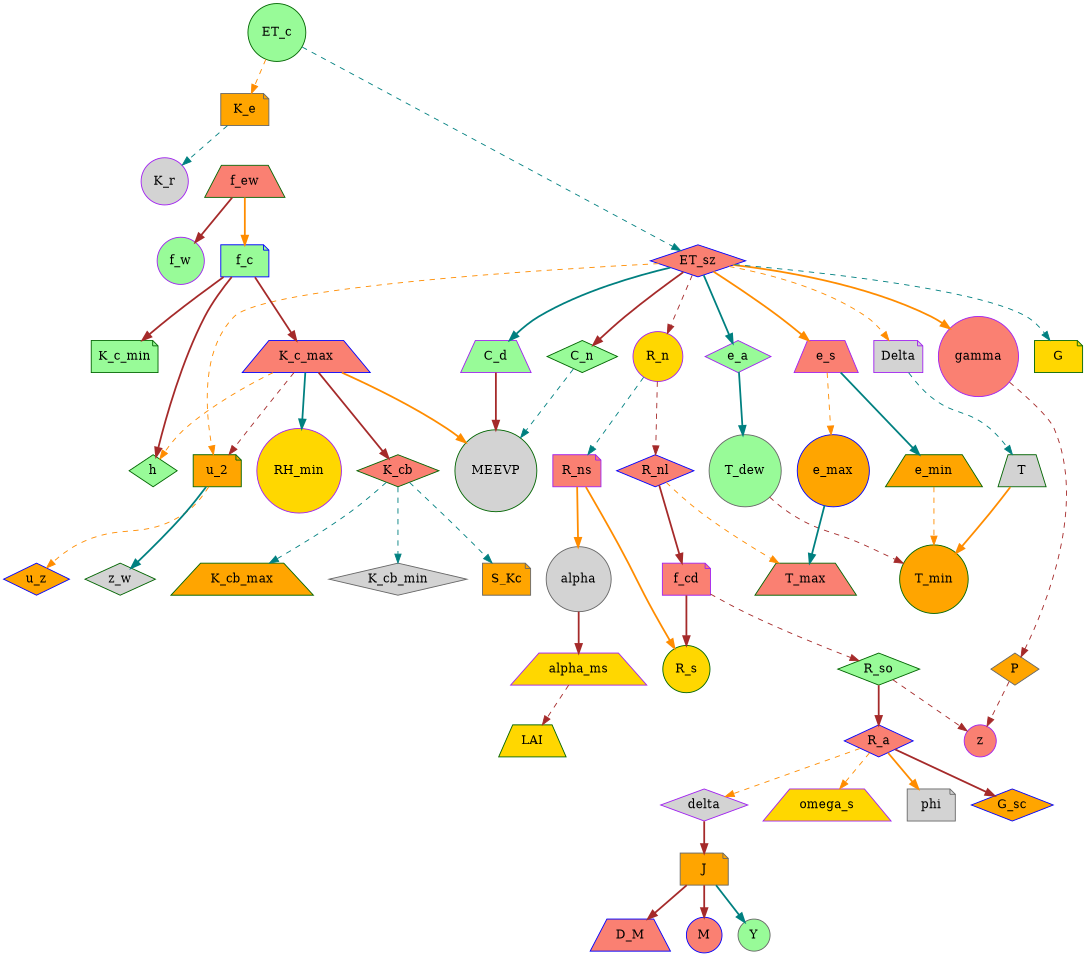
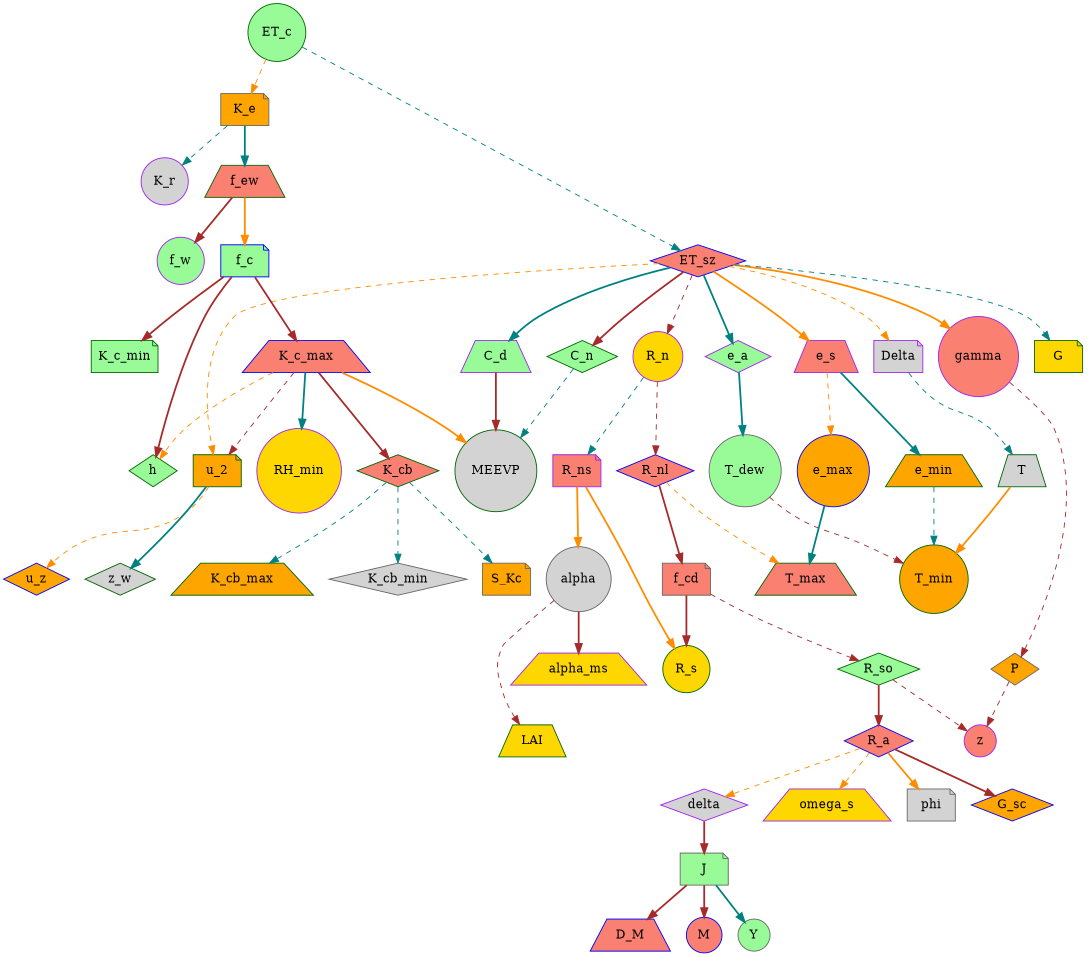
  digraph {
    node [color=darkgreen fillcolor=salmon shape=circle style=filled]
    edge [color=brown style=bold]
    ET_c [fillcolor=palegreen]
    K_e [color=gray40 fillcolor=orange shape=note]
    ET_sz [color=blue shape=diamond]
    K_r [color=purple fillcolor=lightgrey]
    f_ew [shape=trapezium]
    u_2 [fillcolor=orange shape=note]
    C_d [color=purple fillcolor=palegreen shape=trapezium]
    C_n [fillcolor=palegreen shape=diamond]
    R_n [color=purple fillcolor=gold]
    e_a [color=purple fillcolor=palegreen shape=diamond]
    e_s [color=purple shape=trapezium]
    Delta [color=purple fillcolor=lightgrey shape=note]
    gamma [color=purple]
    G [fillcolor=gold shape=note]
    f_w [color=purple fillcolor=palegreen]
    f_c [color=blue fillcolor=palegreen shape=note]
    u_z [color=blue fillcolor=orange shape=diamond]
    z_w [fillcolor=lightgrey shape=diamond]
    MEEVP [fillcolor=lightgrey]
    R_ns [color=purple shape=note]
    R_nl [color=blue shape=diamond]
    T_dew [color=gray40 fillcolor=palegreen]
    e_max [color=blue fillcolor=orange]
    e_min [fillcolor=orange shape=trapezium]
    T [fillcolor=lightgrey shape=trapezium]
    P [color=gray40 fillcolor=orange shape=diamond]
    K_c_min [fillcolor=palegreen shape=note]
    K_c_max [color=blue shape=trapezium]
    h [fillcolor=palegreen shape=diamond]
    RH_min [color=purple fillcolor=gold]
    K_cb [shape=diamond]
    alpha [color=gray40 fillcolor=lightgrey]
    R_s [fillcolor=gold]
-   f_cd [color=purple shape=note]
+   f_cd [color=gray40 shape=note]
    T_max [shape=trapezium]
    T_min [fillcolor=orange]
    z [color=purple]
    LAI [fillcolor=gold shape=trapezium]
    alpha_ms [color=purple fillcolor=gold shape=trapezium]
    R_so [fillcolor=palegreen shape=diamond]
    K_cb_max [fillcolor=orange shape=trapezium]
    K_cb_min [color=gray40 fillcolor=lightgrey shape=diamond]
    S_Kc [color=gray40 fillcolor=orange shape=note]
    R_a [color=blue shape=diamond]
    delta [color=purple fillcolor=lightgrey shape=diamond]
    omega_s [color=purple fillcolor=gold shape=trapezium]
    phi [color=gray40 fillcolor=lightgrey shape=note]
    G_sc [color=blue fillcolor=orange shape=diamond]
-   J [color=gray40 fillcolor=orange shape=note]
+   J [color=gray40 fillcolor=palegreen shape=note]
    D_M [color=blue shape=trapezium]
    M [color=blue]
    Y [color=gray40 fillcolor=palegreen]
    ET_c -> K_e [color=darkorange style=dashed]
    ET_c -> ET_sz [color=teal style=dashed]
    K_e -> K_r [color=teal style=dashed]
+   K_e -> f_ew [color=teal]
    ET_sz -> u_2 [color=darkorange style=dashed]
    ET_sz -> C_d [color=teal]
    ET_sz -> C_n
    ET_sz -> R_n [style=dashed]
    ET_sz -> e_a [color=teal]
    ET_sz -> e_s [color=darkorange]
    ET_sz -> Delta [color=darkorange style=dashed]
    ET_sz -> gamma [color=darkorange]
    ET_sz -> G [color=teal style=dashed]
    f_ew -> f_w
    f_ew -> f_c [color=darkorange]
    u_2 -> u_z [color=darkorange style=dashed]
    u_2 -> z_w [color=teal]
    C_d -> MEEVP
    C_n -> MEEVP [color=teal style=dashed]
    R_n -> R_ns [color=teal style=dashed]
    R_n -> R_nl [style=dashed]
    e_a -> T_dew [color=teal]
    e_s -> e_max [color=darkorange style=dashed]
    e_s -> e_min [color=teal]
    Delta -> T [color=teal style=dashed]
    gamma -> P [style=dashed]
    f_c -> K_c_min
    f_c -> K_c_max
    f_c -> h
    R_ns -> alpha [color=darkorange]
    R_ns -> R_s [color=darkorange]
    R_nl -> f_cd
    R_nl -> T_max [color=darkorange style=dashed]
    T_dew -> T_min [style=dashed]
    e_max -> T_max [color=teal]
-   e_min -> T_min [color=darkorange style=dashed]
+   e_min -> T_min [color=teal style=dashed]
    T -> T_min [color=darkorange]
    P -> z [style=dashed]
    K_c_max -> u_2 [style=dashed]
    K_c_max -> MEEVP [color=darkorange]
    K_c_max -> h [color=darkorange style=dashed]
    K_c_max -> RH_min [color=teal]
    K_c_max -> K_cb
    K_cb -> K_cb_max [color=teal style=dashed]
    K_cb -> K_cb_min [color=teal style=dashed]
    K_cb -> S_Kc [color=teal style=dashed]
-   alpha_ms -> LAI [style=dashed]
+   alpha -> LAI [style=dashed]
    alpha -> alpha_ms
    f_cd -> R_s
    f_cd -> R_so [style=dashed]
    R_so -> z [style=dashed]
    R_so -> R_a
    R_a -> delta [color=darkorange style=dashed]
    R_a -> omega_s [color=darkorange style=dashed]
    R_a -> phi [color=darkorange]
    R_a -> G_sc
    delta -> J
    J -> D_M
    J -> M
    J -> Y [color=teal]
  }
